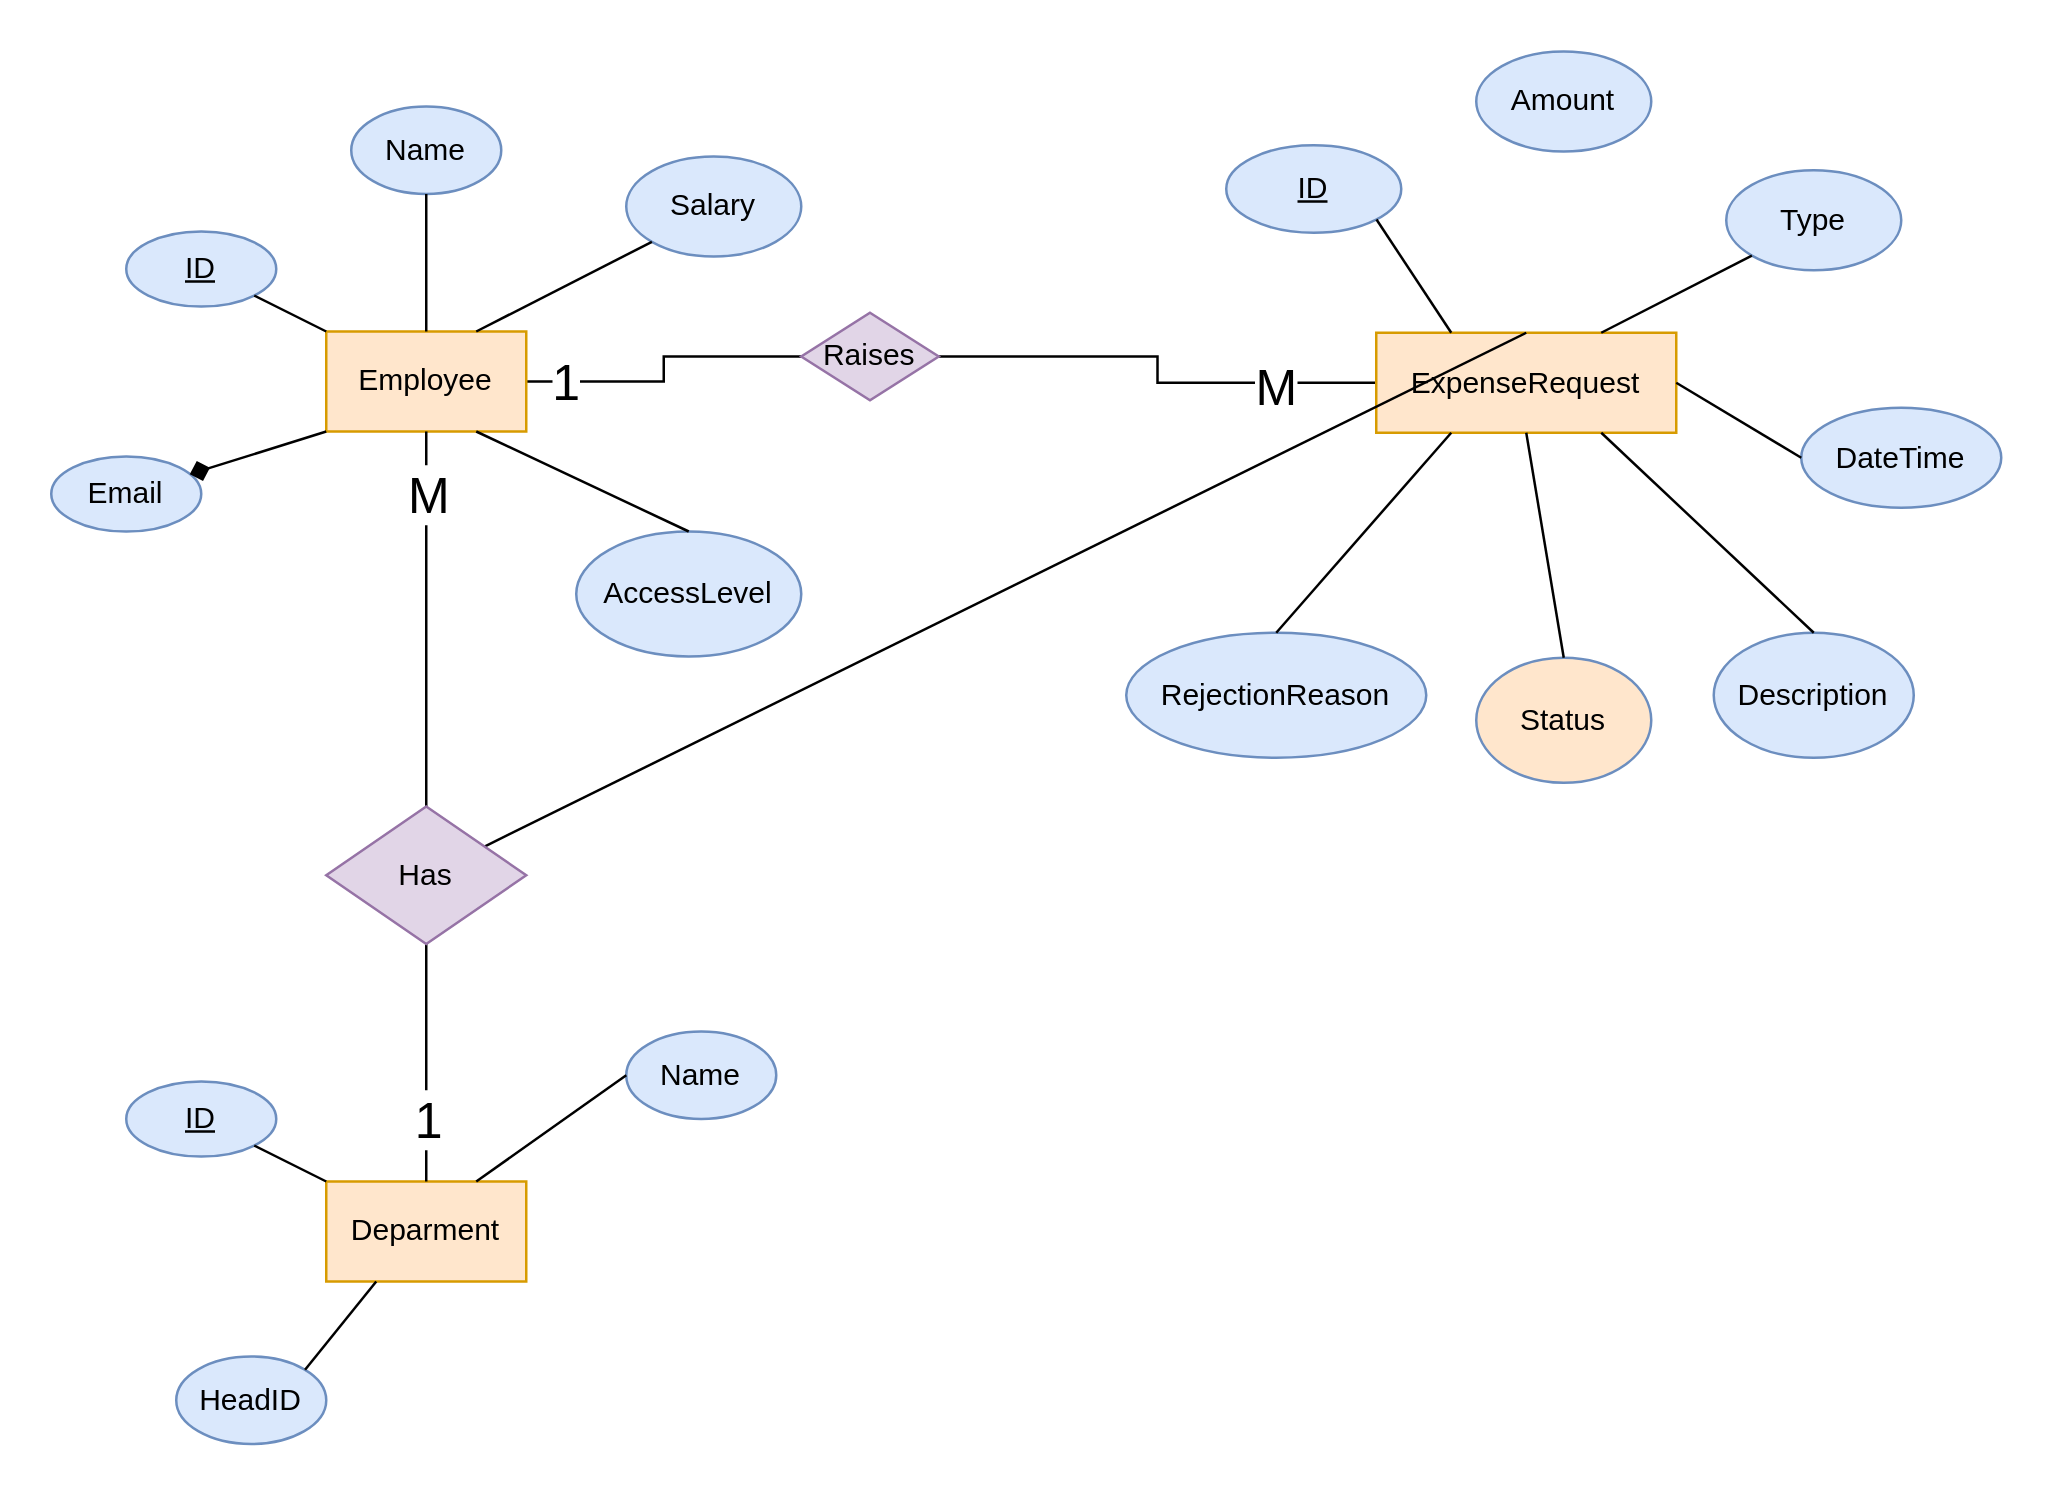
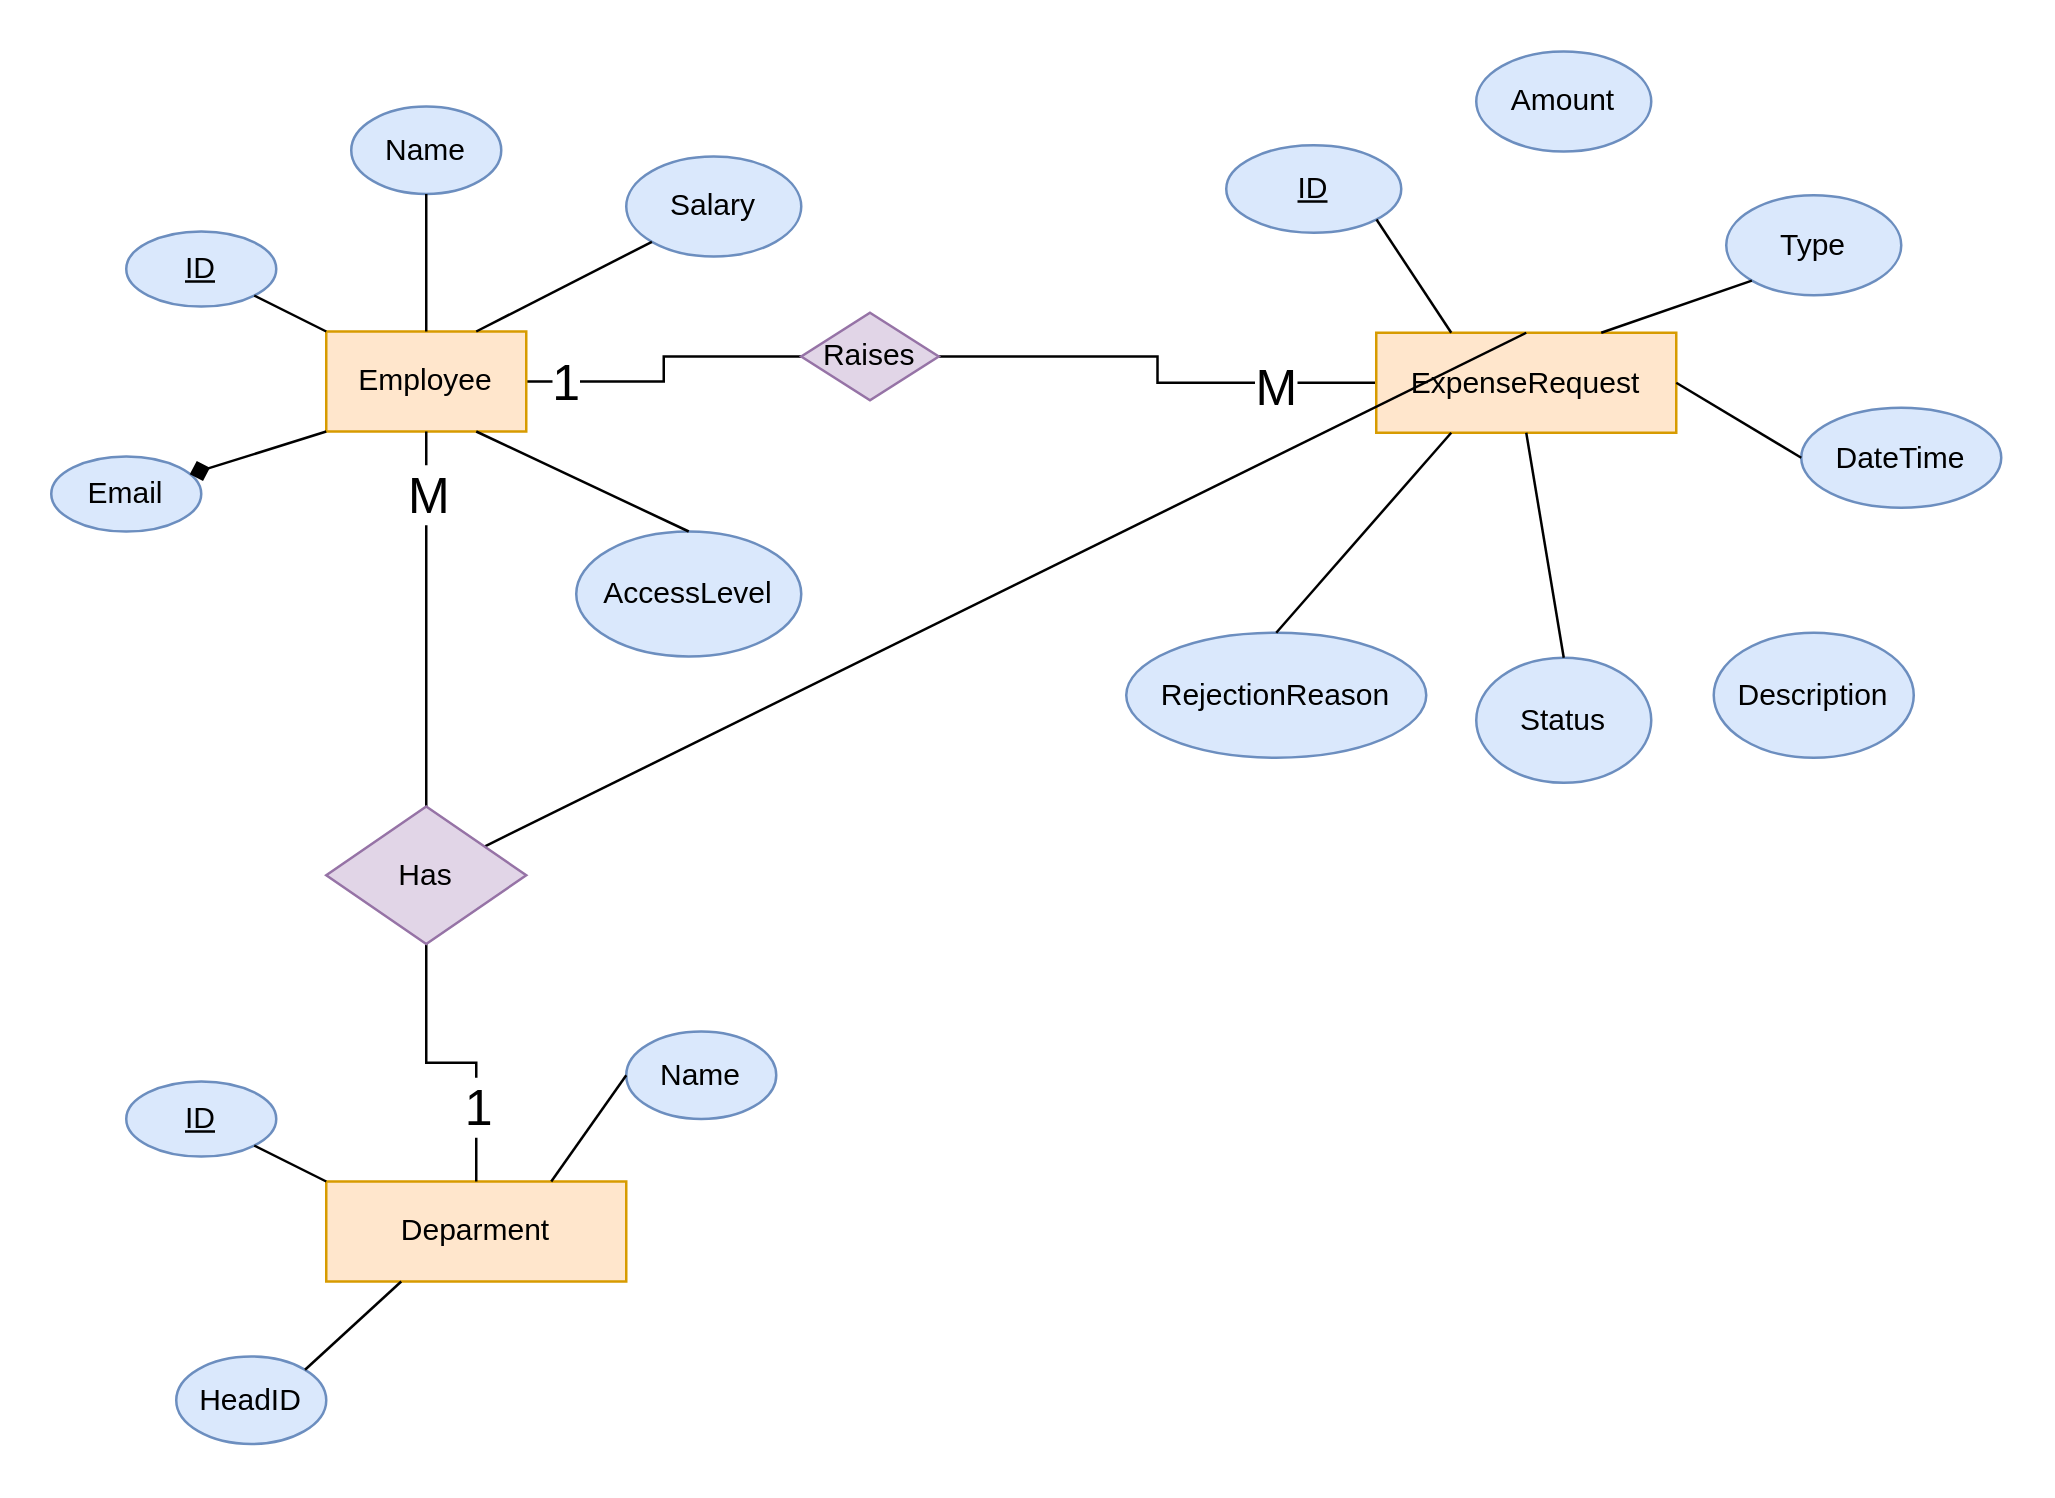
  <mxCell id="0" />
  <mxCell id="1" parent="0" />
  <mxCell id="2" style="edgeStyle=orthogonalEdgeStyle;rounded=0;orthogonalLoop=1;jettySize=auto;html=1;exitX=1;exitY=0.5;exitDx=0;exitDy=0;entryX=0;entryY=0.5;entryDx=0;entryDy=0;endArrow=none;endFill=0;" edge="1" parent="1" source="4" target="32"><mxGeometry relative="1" as="geometry" /></mxCell>
  <mxCell id="3" value="&lt;font style=&quot;font-size: 20px;&quot;&gt;1&lt;/font&gt;" style="edgeLabel;html=1;align=center;verticalAlign=middle;resizable=0;points=[];" vertex="1" connectable="0" parent="2"><mxGeometry x="-0.746" y="1" relative="1" as="geometry"><mxPoint as="offset" /></mxGeometry></mxCell>
  <mxCell id="4" value="Employee" style="rounded=0;whiteSpace=wrap;html=1;fillColor=#ffe6cc;strokeColor=#d79b00;" vertex="1" parent="1"><mxGeometry x="130" y="132" width="80" height="40" as="geometry" /></mxCell>
  <mxCell id="5" value="&lt;u&gt;ID&lt;/u&gt;" style="ellipse;whiteSpace=wrap;html=1;fillColor=#dae8fc;strokeColor=#6c8ebf;" vertex="1" parent="1"><mxGeometry x="50" y="92" width="60" height="30" as="geometry" /></mxCell>
  <mxCell id="6" value="Name" style="ellipse;whiteSpace=wrap;html=1;fillColor=#dae8fc;strokeColor=#6c8ebf;" vertex="1" parent="1"><mxGeometry x="140" y="42" width="60" height="35" as="geometry" /></mxCell>
  <mxCell id="7" value="Email" style="ellipse;whiteSpace=wrap;html=1;fillColor=#dae8fc;strokeColor=#6c8ebf;" vertex="1" parent="1"><mxGeometry x="20" y="182" width="60" height="30" as="geometry" /></mxCell>
  <mxCell id="8" value="" style="endArrow=none;html=1;rounded=0;entryX=0.5;entryY=1;entryDx=0;entryDy=0;exitX=0.5;exitY=0;exitDx=0;exitDy=0;" edge="1" parent="1" source="4" target="6"><mxGeometry width="50" height="50" relative="1" as="geometry"><mxPoint x="310" y="162" as="sourcePoint" /><mxPoint x="360" y="112" as="targetPoint" /></mxGeometry></mxCell>
  <mxCell id="9" value="" style="endArrow=none;html=1;rounded=0;entryX=1;entryY=1;entryDx=0;entryDy=0;exitX=0;exitY=0;exitDx=0;exitDy=0;" edge="1" parent="1" source="4" target="5"><mxGeometry width="50" height="50" relative="1" as="geometry"><mxPoint x="180" y="142" as="sourcePoint" /><mxPoint x="180" y="87" as="targetPoint" /></mxGeometry></mxCell>
  <mxCell id="10" value="" style="endArrow=diamond;html=1;rounded=0;exitX=0;exitY=1;exitDx=0;exitDy=0;" edge="1" parent="1" source="4" target="7"><mxGeometry width="50" height="50" relative="1" as="geometry"><mxPoint x="140" y="142" as="sourcePoint" /><mxPoint x="120" y="117" as="targetPoint" /></mxGeometry></mxCell>
  <mxCell id="11" value="Salary" style="ellipse;whiteSpace=wrap;html=1;fillColor=#dae8fc;strokeColor=#6c8ebf;" vertex="1" parent="1"><mxGeometry x="250" y="62" width="70" height="40" as="geometry" /></mxCell>
  <mxCell id="12" value="" style="endArrow=none;html=1;rounded=0;entryX=0;entryY=1;entryDx=0;entryDy=0;exitX=0.75;exitY=0;exitDx=0;exitDy=0;" edge="1" parent="1" source="4" target="11"><mxGeometry width="50" height="50" relative="1" as="geometry"><mxPoint x="210" y="122" as="sourcePoint" /><mxPoint x="180" y="87" as="targetPoint" /></mxGeometry></mxCell>
  <mxCell id="13" value="AccessLevel" style="ellipse;whiteSpace=wrap;html=1;fillColor=#dae8fc;strokeColor=#6c8ebf;" vertex="1" parent="1"><mxGeometry x="230" y="212" width="90" height="50" as="geometry" /></mxCell>
  <mxCell id="14" value="" style="endArrow=none;html=1;rounded=0;exitX=0.75;exitY=1;exitDx=0;exitDy=0;entryX=0.5;entryY=0;entryDx=0;entryDy=0;" edge="1" parent="1" source="4" target="13"><mxGeometry width="50" height="50" relative="1" as="geometry"><mxPoint x="180" y="182" as="sourcePoint" /><mxPoint x="116" y="254" as="targetPoint" /></mxGeometry></mxCell>
  <mxCell id="15" style="edgeStyle=orthogonalEdgeStyle;rounded=0;orthogonalLoop=1;jettySize=auto;html=1;exitX=0;exitY=0.5;exitDx=0;exitDy=0;entryX=1;entryY=0.5;entryDx=0;entryDy=0;endArrow=none;endFill=0;" edge="1" parent="1" source="17" target="32"><mxGeometry relative="1" as="geometry" /></mxCell>
  <mxCell id="16" value="&lt;font style=&quot;font-size: 20px;&quot;&gt;M&lt;/font&gt;" style="edgeLabel;html=1;align=center;verticalAlign=middle;resizable=0;points=[];" vertex="1" connectable="0" parent="15"><mxGeometry x="-0.56" y="1" relative="1" as="geometry"><mxPoint as="offset" /></mxGeometry></mxCell>
  <mxCell id="17" value="ExpenseRequest" style="rounded=0;whiteSpace=wrap;html=1;fillColor=#ffe6cc;strokeColor=#d79b00;" vertex="1" parent="1"><mxGeometry x="550" y="132.5" width="120" height="40" as="geometry" /></mxCell>
  <mxCell id="18" value="&lt;u&gt;ID&lt;/u&gt;" style="ellipse;whiteSpace=wrap;html=1;fillColor=#dae8fc;strokeColor=#6c8ebf;" vertex="1" parent="1"><mxGeometry x="490" y="57.5" width="70" height="35" as="geometry" /></mxCell>
  <mxCell id="19" value="Amount" style="ellipse;whiteSpace=wrap;html=1;fillColor=#dae8fc;strokeColor=#6c8ebf;" vertex="1" parent="1"><mxGeometry x="590" y="20" width="70" height="40" as="geometry" /></mxCell>
- <mxCell id="20" value="Type" style="ellipse;whiteSpace=wrap;html=1;fillColor=#dae8fc;strokeColor=#6c8ebf;" vertex="1" parent="1"><mxGeometry x="690" y="67.5" width="70" height="40" as="geometry" /></mxCell>
+ <mxCell id="20" value="Type" style="ellipse;whiteSpace=wrap;html=1;fillColor=#dae8fc;strokeColor=#6c8ebf;" vertex="1" parent="1"><mxGeometry x="690" y="77.5" width="70" height="40" as="geometry" /></mxCell>
  <mxCell id="21" value="DateTime" style="ellipse;whiteSpace=wrap;html=1;fillColor=#dae8fc;strokeColor=#6c8ebf;" vertex="1" parent="1"><mxGeometry x="720" y="162.5" width="80" height="40" as="geometry" /></mxCell>
  <mxCell id="22" value="Description" style="ellipse;whiteSpace=wrap;html=1;fillColor=#dae8fc;strokeColor=#6c8ebf;" vertex="1" parent="1"><mxGeometry x="685" y="252.5" width="80" height="50" as="geometry" /></mxCell>
- <mxCell id="23" value="Status" style="ellipse;whiteSpace=wrap;html=1;fillColor=#ffe6cc;strokeColor=#6c8ebf;" vertex="1" parent="1"><mxGeometry x="590" y="262.5" width="70" height="50" as="geometry" /></mxCell>
+ <mxCell id="23" value="Status" style="ellipse;whiteSpace=wrap;html=1;fillColor=#dae8fc;strokeColor=#6c8ebf;" vertex="1" parent="1"><mxGeometry x="590" y="262.5" width="70" height="50" as="geometry" /></mxCell>
  <mxCell id="24" value="RejectionReason" style="ellipse;whiteSpace=wrap;html=1;fillColor=#dae8fc;strokeColor=#6c8ebf;" vertex="1" parent="1"><mxGeometry x="450" y="252.5" width="120" height="50" as="geometry" /></mxCell>
  <mxCell id="25" value="" style="endArrow=none;html=1;rounded=0;entryX=1;entryY=1;entryDx=0;entryDy=0;exitX=0.25;exitY=0;exitDx=0;exitDy=0;" edge="1" parent="1" source="17" target="18"><mxGeometry width="50" height="50" relative="1" as="geometry"><mxPoint x="220" y="122.5" as="sourcePoint" /><mxPoint x="290" y="86.5" as="targetPoint" /></mxGeometry></mxCell>
  <mxCell id="26" value="" style="endArrow=none;html=1;rounded=0;exitX=0.5;exitY=0;exitDx=0;exitDy=0;" edge="1" parent="1" source="17" target="44"><mxGeometry width="50" height="50" relative="1" as="geometry"><mxPoint x="590" y="142.5" as="sourcePoint" /><mxPoint x="560" y="97.5" as="targetPoint" /></mxGeometry></mxCell>
  <mxCell id="27" value="" style="endArrow=none;html=1;rounded=0;entryX=0;entryY=1;entryDx=0;entryDy=0;exitX=0.75;exitY=0;exitDx=0;exitDy=0;" edge="1" parent="1" source="17" target="20"><mxGeometry width="50" height="50" relative="1" as="geometry"><mxPoint x="620" y="142.5" as="sourcePoint" /><mxPoint x="635" y="70.5" as="targetPoint" /></mxGeometry></mxCell>
  <mxCell id="28" value="" style="endArrow=none;html=1;rounded=0;entryX=0;entryY=0.5;entryDx=0;entryDy=0;" edge="1" parent="1" target="21"><mxGeometry width="50" height="50" relative="1" as="geometry"><mxPoint x="670" y="152.5" as="sourcePoint" /><mxPoint x="710" y="111.5" as="targetPoint" /></mxGeometry></mxCell>
- <mxCell id="29" value="" style="endArrow=none;html=1;rounded=0;entryX=0.5;entryY=0;entryDx=0;entryDy=0;exitX=0.75;exitY=1;exitDx=0;exitDy=0;" edge="1" parent="1" source="17" target="22"><mxGeometry width="50" height="50" relative="1" as="geometry"><mxPoint x="680" y="162.5" as="sourcePoint" /><mxPoint x="730" y="192.5" as="targetPoint" /></mxGeometry></mxCell>
  <mxCell id="30" value="" style="endArrow=none;html=1;rounded=0;entryX=0.5;entryY=0;entryDx=0;entryDy=0;exitX=0.5;exitY=1;exitDx=0;exitDy=0;" edge="1" parent="1" source="17" target="23"><mxGeometry width="50" height="50" relative="1" as="geometry"><mxPoint x="650" y="182.5" as="sourcePoint" /><mxPoint x="735" y="262.5" as="targetPoint" /></mxGeometry></mxCell>
  <mxCell id="31" value="" style="endArrow=none;html=1;rounded=0;entryX=0.5;entryY=0;entryDx=0;entryDy=0;exitX=0.25;exitY=1;exitDx=0;exitDy=0;" edge="1" parent="1" source="17" target="24"><mxGeometry width="50" height="50" relative="1" as="geometry"><mxPoint x="620" y="182.5" as="sourcePoint" /><mxPoint x="635" y="272.5" as="targetPoint" /></mxGeometry></mxCell>
  <mxCell id="32" value="Raises" style="rhombus;whiteSpace=wrap;html=1;fillColor=#e1d5e7;strokeColor=#9673a6;" vertex="1" parent="1"><mxGeometry x="320" y="124.5" width="55" height="35" as="geometry" /></mxCell>
- <mxCell id="33" value="Deparment" style="rounded=0;whiteSpace=wrap;html=1;fillColor=#ffe6cc;strokeColor=#d79b00;" vertex="1" parent="1"><mxGeometry x="130" y="472" width="80" height="40" as="geometry" /></mxCell>
+ <mxCell id="33" value="Deparment" style="rounded=0;whiteSpace=wrap;html=1;fillColor=#ffe6cc;strokeColor=#d79b00;" vertex="1" parent="1"><mxGeometry x="130" y="472" width="120" height="40" as="geometry" /></mxCell>
  <mxCell id="34" value="&lt;u&gt;ID&lt;/u&gt;" style="ellipse;whiteSpace=wrap;html=1;fillColor=#dae8fc;strokeColor=#6c8ebf;" vertex="1" parent="1"><mxGeometry x="50" y="432" width="60" height="30" as="geometry" /></mxCell>
  <mxCell id="35" value="Name" style="ellipse;whiteSpace=wrap;html=1;fillColor=#dae8fc;strokeColor=#6c8ebf;" vertex="1" parent="1"><mxGeometry x="250" y="412" width="60" height="35" as="geometry" /></mxCell>
  <mxCell id="36" value="" style="endArrow=none;html=1;rounded=0;entryX=0;entryY=0.5;entryDx=0;entryDy=0;exitX=0.75;exitY=0;exitDx=0;exitDy=0;" edge="1" source="33" target="35" parent="1"><mxGeometry width="50" height="50" relative="1" as="geometry"><mxPoint x="240" y="627" as="sourcePoint" /><mxPoint x="230" y="572" as="targetPoint" /></mxGeometry></mxCell>
  <mxCell id="37" value="" style="endArrow=none;html=1;rounded=0;entryX=1;entryY=1;entryDx=0;entryDy=0;exitX=0;exitY=0;exitDx=0;exitDy=0;" edge="1" source="33" target="34" parent="1"><mxGeometry width="50" height="50" relative="1" as="geometry"><mxPoint x="180" y="482" as="sourcePoint" /><mxPoint x="180" y="427" as="targetPoint" /></mxGeometry></mxCell>
  <mxCell id="38" value="HeadID" style="ellipse;whiteSpace=wrap;html=1;fillColor=#dae8fc;strokeColor=#6c8ebf;" vertex="1" parent="1"><mxGeometry x="70" y="542" width="60" height="35" as="geometry" /></mxCell>
  <mxCell id="39" value="" style="endArrow=none;html=1;rounded=0;entryX=1;entryY=0;entryDx=0;entryDy=0;exitX=0.25;exitY=1;exitDx=0;exitDy=0;" edge="1" parent="1" source="33" target="38"><mxGeometry width="50" height="50" relative="1" as="geometry"><mxPoint x="180" y="482" as="sourcePoint" /><mxPoint x="170" y="427" as="targetPoint" /></mxGeometry></mxCell>
  <mxCell id="40" style="edgeStyle=orthogonalEdgeStyle;rounded=0;orthogonalLoop=1;jettySize=auto;html=1;exitX=0.5;exitY=0;exitDx=0;exitDy=0;entryX=0.5;entryY=1;entryDx=0;entryDy=0;endArrow=none;endFill=0;" edge="1" parent="1" source="44" target="4"><mxGeometry relative="1" as="geometry" /></mxCell>
  <mxCell id="41" value="&lt;font style=&quot;font-size: 20px;&quot;&gt;M&lt;/font&gt;" style="edgeLabel;html=1;align=center;verticalAlign=middle;resizable=0;points=[];" vertex="1" connectable="0" parent="40"><mxGeometry x="0.686" relative="1" as="geometry"><mxPoint as="offset" /></mxGeometry></mxCell>
  <mxCell id="42" style="edgeStyle=orthogonalEdgeStyle;rounded=0;orthogonalLoop=1;jettySize=auto;html=1;exitX=0.5;exitY=1;exitDx=0;exitDy=0;entryX=0.5;entryY=0;entryDx=0;entryDy=0;endArrow=none;endFill=0;" edge="1" parent="1" source="44" target="33"><mxGeometry relative="1" as="geometry" /></mxCell>
  <mxCell id="43" value="&lt;font style=&quot;font-size: 20px;&quot;&gt;1&lt;/font&gt;" style="edgeLabel;html=1;align=center;verticalAlign=middle;resizable=0;points=[];" vertex="1" connectable="0" parent="42"><mxGeometry x="0.453" relative="1" as="geometry"><mxPoint as="offset" /></mxGeometry></mxCell>
  <mxCell id="44" value="Has" style="rhombus;whiteSpace=wrap;html=1;fillColor=#e1d5e7;strokeColor=#9673a6;" vertex="1" parent="1"><mxGeometry x="130" y="322" width="80" height="55" as="geometry" /></mxCell>
